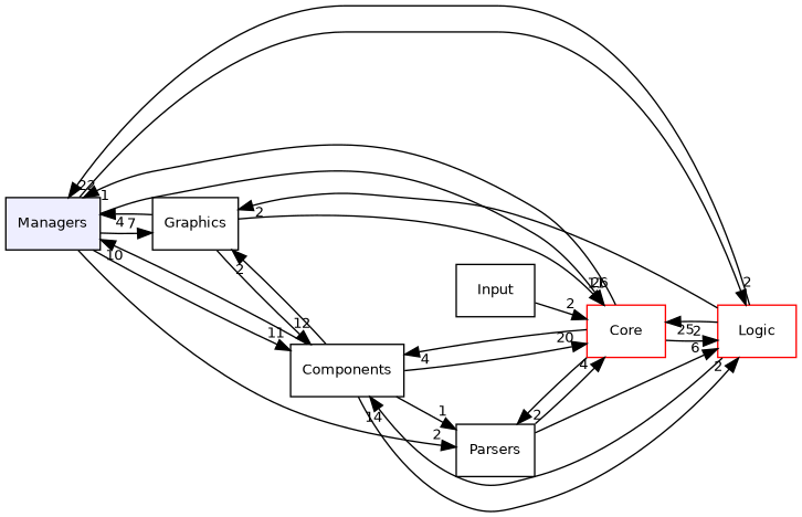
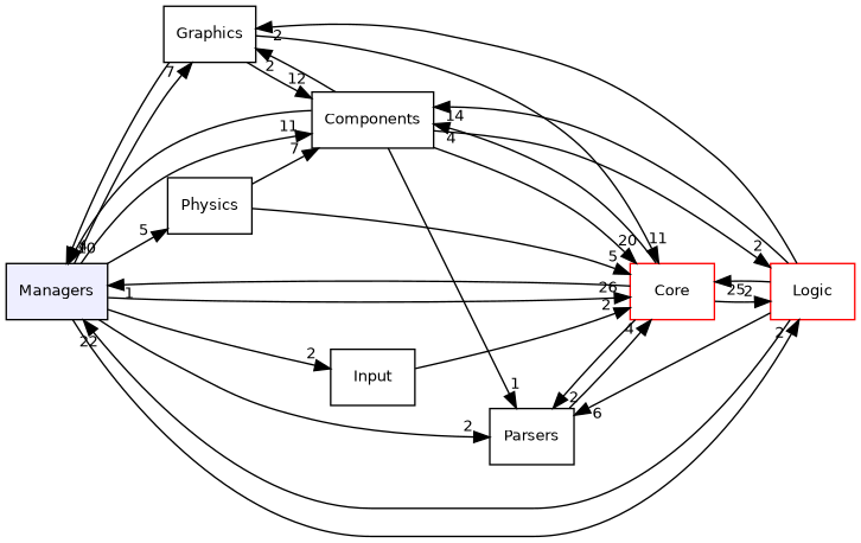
  digraph {
    compound=true
    rankdir=LR
    node [fontname=Helvetica fontsize=10 shape=box]
    edge [headlabel=2 labeldistance=1.5 labelfontname=Helvetica labelfontsize=10]
    n1 [fillcolor="#eeeeff" label=Managers pencolor=black style=filled]
    n2 [label=Graphics]
+   n3 [label=Physics]
    n4 [color=red fillcolor=white label=Core style=filled]
    n5 [label=Components]
    n6 [label=Input]
    n7 [color=red fillcolor=white label=Logic style=filled]
    n8 [label=Parsers]
    n1 -> n2 [headlabel=7]
+   n1 -> n3 [headlabel=5]
    n1 -> n4 [headlabel=26]
    n1 -> n5 [headlabel=11]
+   n1 -> n6
    n1 -> n7
    n1 -> n8
    n2 -> n1 [headlabel=4]
    n2 -> n4 [headlabel=11]
    n2 -> n5 [headlabel=12]
+   n3 -> n4 [headlabel=5]
+   n3 -> n5 [headlabel=7]
    n4 -> n1 [headlabel=1]
    n4 -> n5 [headlabel=4]
    n4 -> n7
    n4 -> n8
    n5 -> n1 [headlabel=10]
    n5 -> n2
    n5 -> n4 [headlabel=20]
    n5 -> n7
    n5 -> n8 [headlabel=1]
    n6 -> n4
    n7 -> n1 [headlabel=22]
    n7 -> n2
    n7 -> n4 [headlabel=25]
    n7 -> n5 [headlabel=14]
-   n8 -> n7 [headlabel=6]
+   n7 -> n8 [headlabel=6]
    n8 -> n4 [headlabel=4]
  }
